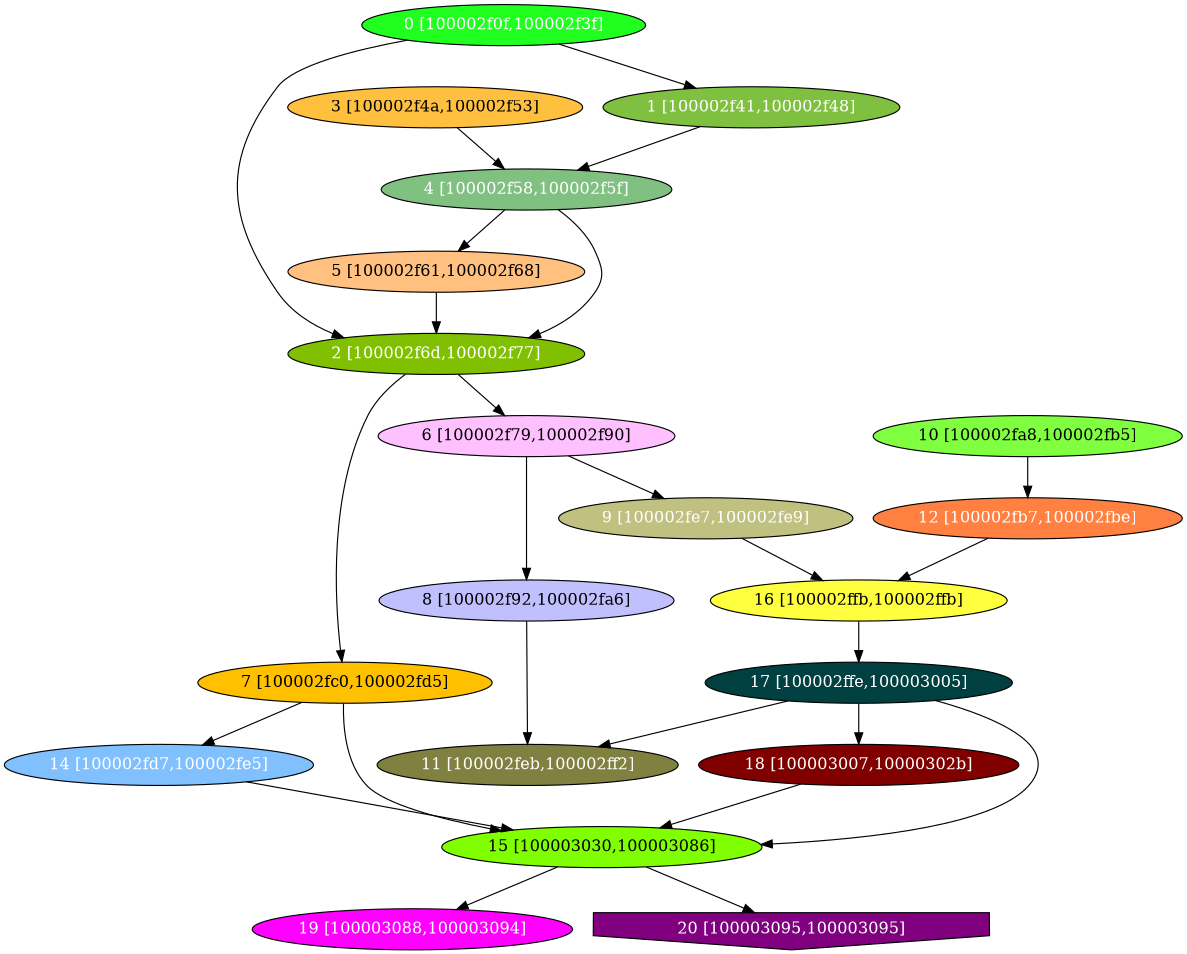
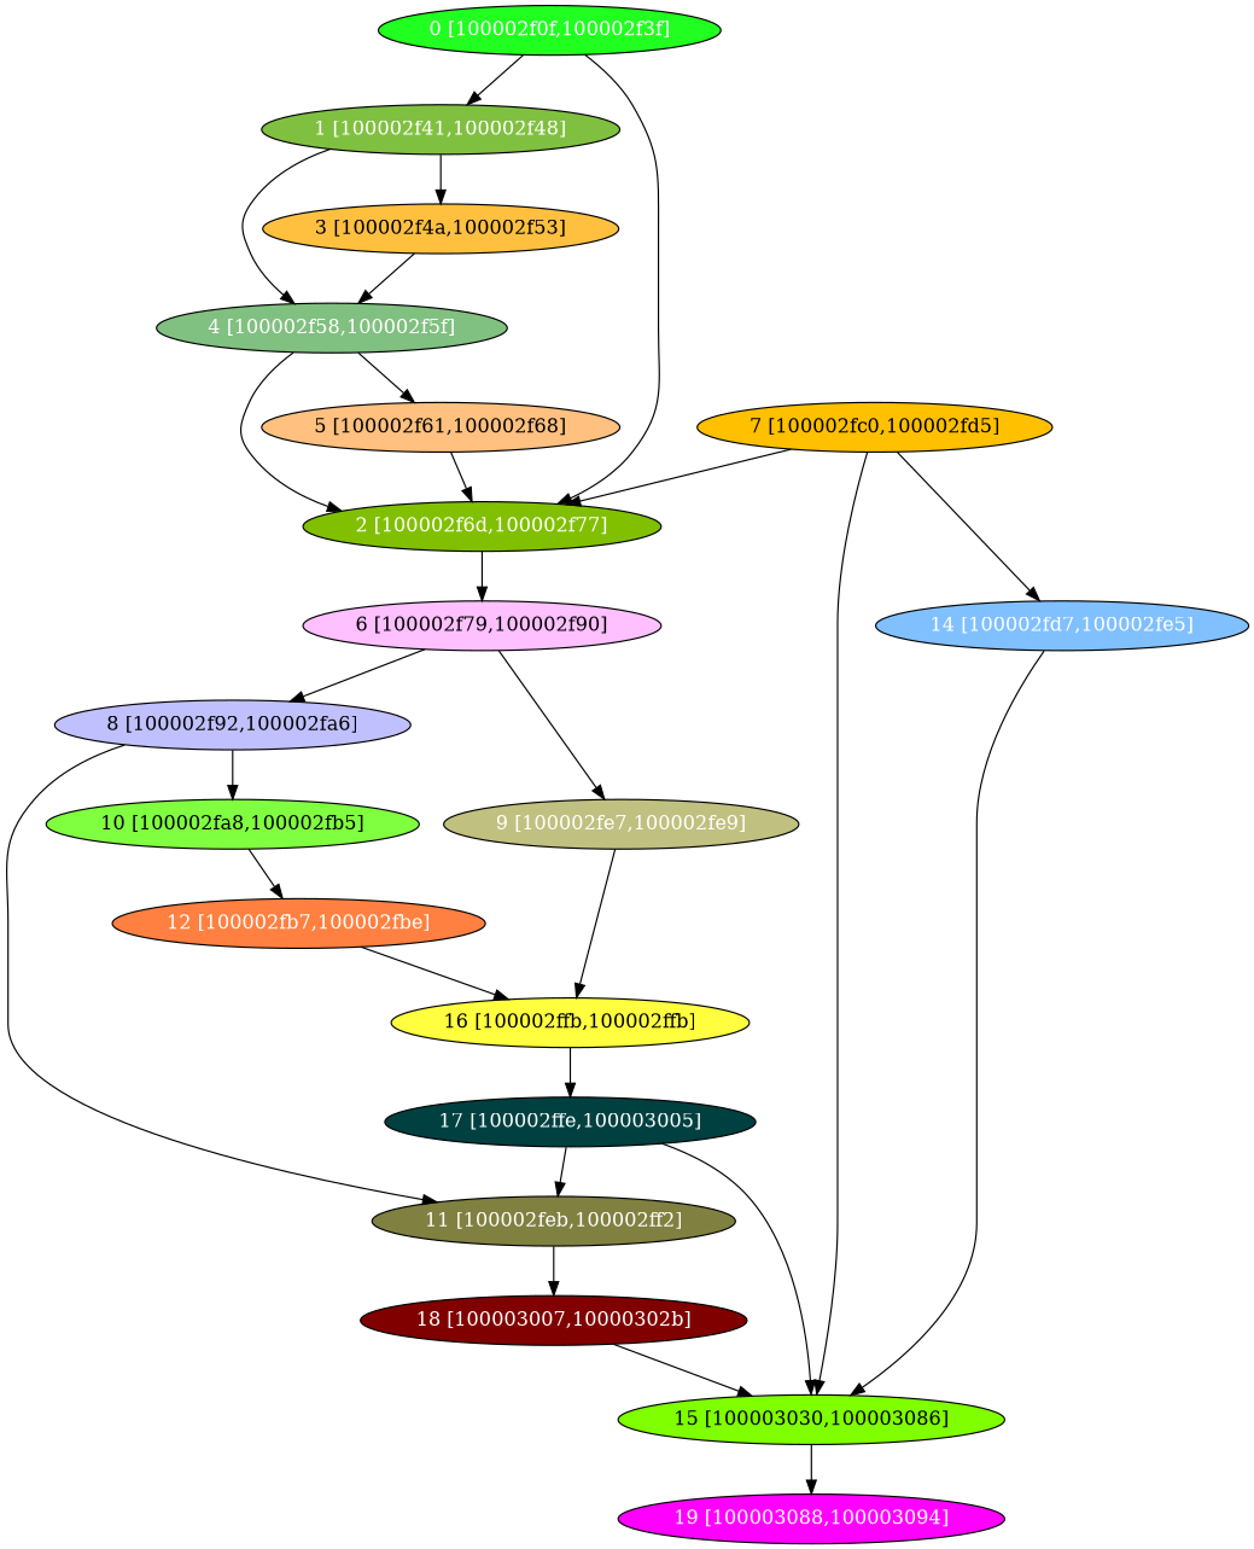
  digraph {
    node [fontcolor="#ffffff" shape=oval style=filled]
    n1 [fillcolor="#20FF20" label="0 [100002f0f,100002f3f]"]
    n2 [fillcolor="#80C040" label="1 [100002f41,100002f48]"]
    n3 [fillcolor="#80C000" label="2 [100002f6d,100002f77]"]
    n4 [fillcolor="#FFC040" fontcolor="#000000" label="3 [100002f4a,100002f53]"]
    n5 [fillcolor="#80C080" label="4 [100002f58,100002f5f]"]
    n6 [fillcolor="#FFC0FF" fontcolor="#000000" label="6 [100002f79,100002f90]"]
    n7 [fillcolor="#FFC000" fontcolor="#000000" label="7 [100002fc0,100002fd5]"]
    n8 [fillcolor="#FFC080" fontcolor="#000000" label="5 [100002f61,100002f68]"]
    n9 [fillcolor="#C0C0FF" fontcolor="#000000" label="8 [100002f92,100002fa6]"]
    n10 [fillcolor="#C0C080" label="9 [100002fe7,100002fe9]"]
    n11 [fillcolor="#80C0FF" label="14 [100002fd7,100002fe5]"]
    n12 [fillcolor="#80FF00" fontcolor="#000000" label="15 [100003030,100003086]"]
    n13 [fillcolor="#80FF40" fontcolor="#000000" label="10 [100002fa8,100002fb5]"]
    n14 [fillcolor="#808040" label="11 [100002feb,100002ff2]"]
    n15 [fillcolor="#FFFF40" fontcolor="#000000" label="16 [100002ffb,100002ffb]"]
    n16 [fillcolor="#FF00FF" label="19 [100003088,100003094]"]
-   n17 [fillcolor="#800080" label="20 [100003095,100003095]" shape=invhouse]
    n18 [fillcolor="#FF8040" label="12 [100002fb7,100002fbe]"]
    n19 [fillcolor="#004040" label="17 [100002ffe,100003005]"]
    n20 [fillcolor="#800000" label="18 [100003007,10000302b]"]
    n1 -> n2
    n1 -> n3
+   n2 -> n4
    n2 -> n5
    n3 -> n6
-   n3 -> n7
+   n7 -> n3
    n4 -> n5
    n5 -> n3
    n5 -> n8
    n6 -> n9
    n6 -> n10
    n7 -> n11
    n7 -> n12
    n8 -> n3
+   n9 -> n13
    n9 -> n14
    n10 -> n15
    n11 -> n12
    n12 -> n16
-   n12 -> n17
    n13 -> n18
    n15 -> n19
    n18 -> n15
    n19 -> n12
    n19 -> n14
-   n19 -> n20
+   n14 -> n20
    n20 -> n12
  }
